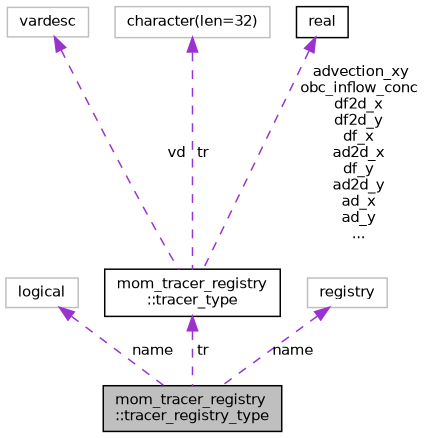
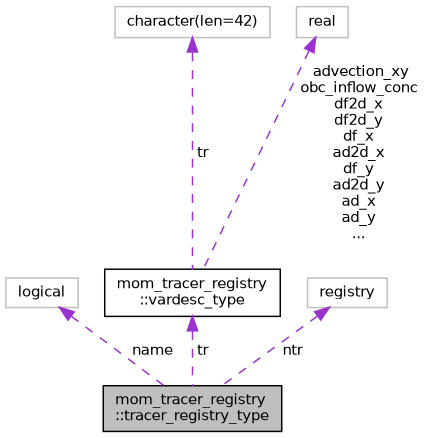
  digraph {
    node [color=grey75 fillcolor=white fontname=Helvetica fontsize=10 shape=record style=filled]
    edge [color=darkorchid3 dir=back fontname=Helvetica fontsize=10 labelfontname=Helvetica labelfontsize=10 style=dashed]
    n1 [color=black fillcolor=grey75 fontcolor=black height=0.2 label="mom_tracer_registry\l::tracer_registry_type" width=0.4]
    n2 [height=0.2 label=logical width=0.4]
-   n3 [color=black height=0.2 label="mom_tracer_registry\l::tracer_type" width=0.4]
-   n4 [height=0.2 label=vardesc width=0.4]
-   n5 [height=0.2 label="character(len=32)" width=0.4]
-   n6 [color=black height=0.2 label=real width=0.4]
+   n3 [color=black height=0.2 label="mom_tracer_registry\l::vardesc_type" width=0.4]
+   n5 [height=0.2 label="character(len=42)" width=0.4]
+   n6 [height=0.2 label=real width=0.4]
    n7 [height=0.2 label=registry width=0.4]
    n2 -> n1 [label=" name"]
    n3 -> n1 [label=" tr"]
-   n4 -> n3 [label=" vd"]
    n5 -> n3 [label=" tr"]
    n6 -> n3 [label=" advection_xy\nobc_inflow_conc\ndf2d_x\ndf2d_y\ndf_x\nad2d_x\ndf_y\nad2d_y\nad_x\nad_y\n..."]
-   n7 -> n1 [label=" name"]
+   n7 -> n1 [label=" ntr"]
  }
